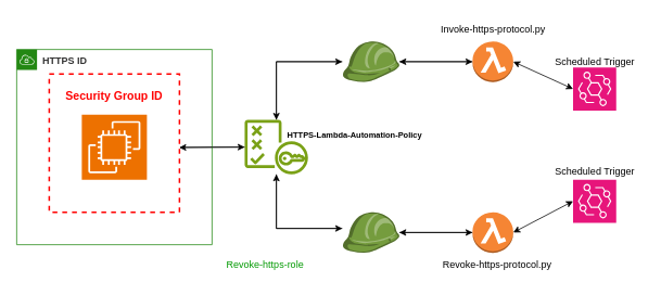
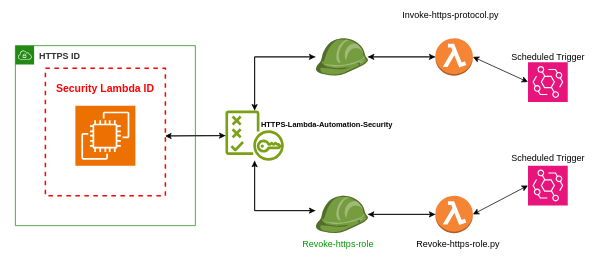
  <mxCell id="0" />
  <mxCell id="1" parent="0" />
  <mxCell id="2" value="" style="sketch=0;points=[[0,0,0],[0.25,0,0],[0.5,0,0],[0.75,0,0],[1,0,0],[0,1,0],[0.25,1,0],[0.5,1,0],[0.75,1,0],[1,1,0],[0,0.25,0],[0,0.5,0],[0,0.75,0],[1,0.25,0],[1,0.5,0],[1,0.75,0]];outlineConnect=0;fontColor=#232F3E;fillColor=#ED7100;strokeColor=#ffffff;dashed=0;verticalLabelPosition=bottom;verticalAlign=top;align=center;html=1;fontSize=12;fontStyle=0;aspect=fixed;shape=mxgraph.aws4.resourceIcon;resIcon=mxgraph.aws4.ec2;" vertex="1" parent="1"><mxGeometry x="100" y="140" width="80" height="80" as="geometry" /></mxCell>
  <mxCell id="3" style="edgeStyle=orthogonalEdgeStyle;rounded=0;orthogonalLoop=1;jettySize=auto;html=1;exitX=1.009;exitY=0.531;exitDx=0;exitDy=0;exitPerimeter=0;" edge="1" parent="1" source="4" target="8"><mxGeometry relative="1" as="geometry" /></mxCell>
- <mxCell id="4" value="&lt;h3&gt;&lt;font color=&quot;#ff0000&quot;&gt;Security Group ID&lt;/font&gt;&lt;/h3&gt;" style="fontStyle=0;verticalAlign=top;align=center;spacingTop=-2;fillColor=none;rounded=0;whiteSpace=wrap;html=1;strokeColor=#FF0000;strokeWidth=2;dashed=1;container=1;collapsible=0;expand=0;recursiveResize=0;" vertex="1" parent="1"><mxGeometry x="60" y="90" width="160" height="170" as="geometry" /></mxCell>
+ <mxCell id="4" value="&lt;h3&gt;&lt;font color=&quot;#ff0000&quot;&gt;Security Lambda ID&lt;/font&gt;&lt;/h3&gt;" style="fontStyle=0;verticalAlign=top;align=center;spacingTop=-2;fillColor=none;rounded=0;whiteSpace=wrap;html=1;strokeColor=#FF0000;strokeWidth=2;dashed=1;container=1;collapsible=0;expand=0;recursiveResize=0;" vertex="1" parent="1"><mxGeometry x="60" y="90" width="160" height="170" as="geometry" /></mxCell>
  <mxCell id="5" value="&lt;b&gt;&lt;font color=&quot;#333333&quot;&gt;HTTPS ID&lt;/font&gt;&lt;/b&gt;" style="points=[[0,0],[0.25,0],[0.5,0],[0.75,0],[1,0],[1,0.25],[1,0.5],[1,0.75],[1,1],[0.75,1],[0.5,1],[0.25,1],[0,1],[0,0.75],[0,0.5],[0,0.25]];outlineConnect=0;gradientColor=none;html=1;whiteSpace=wrap;fontSize=12;fontStyle=0;container=1;pointerEvents=0;collapsible=0;recursiveResize=0;shape=mxgraph.aws4.group;grIcon=mxgraph.aws4.group_vpc;strokeColor=#248814;fillColor=none;verticalAlign=top;align=left;spacingLeft=30;fontColor=#AAB7B8;dashed=0;" vertex="1" parent="1"><mxGeometry x="20" y="60" width="240" height="240" as="geometry" /></mxCell>
  <mxCell id="6" style="edgeStyle=orthogonalEdgeStyle;rounded=0;orthogonalLoop=1;jettySize=auto;html=1;" edge="1" parent="1" source="8" target="14"><mxGeometry relative="1" as="geometry"><Array as="points"><mxPoint x="339" y="280" /></Array></mxGeometry></mxCell>
  <mxCell id="7" style="edgeStyle=orthogonalEdgeStyle;rounded=0;orthogonalLoop=1;jettySize=auto;html=1;" edge="1" parent="1" source="8" target="12"><mxGeometry relative="1" as="geometry"><Array as="points"><mxPoint x="339" y="75" /></Array></mxGeometry></mxCell>
  <mxCell id="8" value="" style="sketch=0;outlineConnect=0;fontColor=#232F3E;gradientColor=none;fillColor=#7AA116;strokeColor=none;dashed=0;verticalLabelPosition=bottom;verticalAlign=top;align=center;html=1;fontSize=12;fontStyle=0;aspect=fixed;pointerEvents=1;shape=mxgraph.aws4.policy;" vertex="1" parent="1"><mxGeometry x="300" y="146.5" width="78" height="67" as="geometry" /></mxCell>
- <mxCell id="9" value="&lt;h5&gt;HTTPS-Lambda-Automation-Policy&lt;/h5&gt;" style="text;html=1;align=center;verticalAlign=middle;resizable=0;points=[];autosize=1;strokeColor=none;fillColor=none;" vertex="1" parent="1"><mxGeometry x="340" y="135" width="190" height="60" as="geometry" /></mxCell>
+ <mxCell id="9" value="&lt;h5&gt;HTTPS-Lambda-Automation-Security&lt;/h5&gt;" style="text;html=1;align=center;verticalAlign=middle;resizable=0;points=[];autosize=1;strokeColor=none;fillColor=none;" vertex="1" parent="1"><mxGeometry x="340" y="135" width="190" height="60" as="geometry" /></mxCell>
  <mxCell id="10" style="edgeStyle=orthogonalEdgeStyle;rounded=0;orthogonalLoop=1;jettySize=auto;html=1;entryX=0.998;entryY=0.533;entryDx=0;entryDy=0;entryPerimeter=0;" edge="1" parent="1" source="8" target="4"><mxGeometry relative="1" as="geometry" /></mxCell>
  <mxCell id="11" style="edgeStyle=orthogonalEdgeStyle;rounded=0;orthogonalLoop=1;jettySize=auto;html=1;" edge="1" parent="1" source="12" target="8"><mxGeometry relative="1" as="geometry" /></mxCell>
  <mxCell id="12" value="" style="outlineConnect=0;dashed=0;verticalLabelPosition=bottom;verticalAlign=top;align=center;html=1;shape=mxgraph.aws3.role;fillColor=#759C3E;gradientColor=none;" vertex="1" parent="1"><mxGeometry x="420" y="50" width="70" height="50" as="geometry" /></mxCell>
  <mxCell id="13" style="edgeStyle=orthogonalEdgeStyle;rounded=0;orthogonalLoop=1;jettySize=auto;html=1;" edge="1" parent="1" source="14" target="8"><mxGeometry relative="1" as="geometry"><Array as="points"><mxPoint x="339" y="280" /></Array></mxGeometry></mxCell>
  <mxCell id="14" value="" style="outlineConnect=0;dashed=0;verticalLabelPosition=bottom;verticalAlign=top;align=center;html=1;shape=mxgraph.aws3.role;fillColor=#759C3E;gradientColor=none;" vertex="1" parent="1"><mxGeometry x="420" y="260" width="70" height="50" as="geometry" /></mxCell>
- <mxCell id="15" value="Revoke-https-role" style="text;html=1;align=center;verticalAlign=middle;resizable=0;points=[];autosize=1;strokeColor=none;fillColor=none;fontColor=#009900;" vertex="1" parent="1"><mxGeometry x="265" y="310" width="120" height="30" as="geometry" /></mxCell>
+ <mxCell id="15" value="Revoke-https-role" style="text;html=1;align=center;verticalAlign=middle;resizable=0;points=[];autosize=1;strokeColor=none;fillColor=none;fontColor=#009900;" vertex="1" parent="1"><mxGeometry x="390" y="310" width="120" height="30" as="geometry" /></mxCell>
  <mxCell id="16" style="edgeStyle=orthogonalEdgeStyle;rounded=0;orthogonalLoop=1;jettySize=auto;html=1;" edge="1" parent="1" source="17" target="12"><mxGeometry relative="1" as="geometry" /></mxCell>
  <mxCell id="17" value="" style="outlineConnect=0;dashed=0;verticalLabelPosition=bottom;verticalAlign=top;align=center;html=1;shape=mxgraph.aws3.lambda_function;fillColor=#F58534;gradientColor=none;" vertex="1" parent="1"><mxGeometry x="580" y="50" width="50" height="50" as="geometry" /></mxCell>
  <mxCell id="18" style="edgeStyle=orthogonalEdgeStyle;rounded=0;orthogonalLoop=1;jettySize=auto;html=1;" edge="1" parent="1" source="19"><mxGeometry relative="1" as="geometry"><mxPoint x="490" y="285" as="targetPoint" /></mxGeometry></mxCell>
  <mxCell id="19" value="" style="outlineConnect=0;dashed=0;verticalLabelPosition=bottom;verticalAlign=top;align=center;html=1;shape=mxgraph.aws3.lambda_function;fillColor=#F58534;gradientColor=none;" vertex="1" parent="1"><mxGeometry x="580" y="260" width="50" height="50" as="geometry" /></mxCell>
- <mxCell id="20" value="Invoke-https-protocol.py" style="text;html=1;align=center;verticalAlign=middle;resizable=0;points=[];autosize=1;strokeColor=none;fillColor=none;" vertex="1" parent="1"><mxGeometry x="530" y="20" width="150" height="30" as="geometry" /></mxCell>
- <mxCell id="21" value="Revoke-https-protocol.py" style="text;html=1;align=center;verticalAlign=middle;resizable=0;points=[];autosize=1;strokeColor=none;fillColor=none;" vertex="1" parent="1"><mxGeometry x="530" y="310" width="160" height="30" as="geometry" /></mxCell>
+ <mxCell id="20" value="Invoke-https-protocol.py" style="text;html=1;align=center;verticalAlign=middle;resizable=0;points=[];autosize=1;strokeColor=none;fillColor=none;" vertex="1" parent="1"><mxGeometry x="525" y="5" width="150" height="30" as="geometry" /></mxCell>
+ <mxCell id="21" value="Revoke-https-role.py" style="text;html=1;align=center;verticalAlign=middle;resizable=0;points=[];autosize=1;strokeColor=none;fillColor=none;" vertex="1" parent="1"><mxGeometry x="530" y="310" width="160" height="30" as="geometry" /></mxCell>
  <mxCell id="22" style="edgeStyle=orthogonalEdgeStyle;rounded=0;orthogonalLoop=1;jettySize=auto;html=1;entryX=0;entryY=0.5;entryDx=0;entryDy=0;entryPerimeter=0;" edge="1" parent="1" source="14" target="19"><mxGeometry relative="1" as="geometry" /></mxCell>
  <mxCell id="23" style="edgeStyle=orthogonalEdgeStyle;rounded=0;orthogonalLoop=1;jettySize=auto;html=1;entryX=0;entryY=0.5;entryDx=0;entryDy=0;entryPerimeter=0;" edge="1" parent="1" source="12" target="17"><mxGeometry relative="1" as="geometry" /></mxCell>
  <mxCell id="24" value="" style="sketch=0;points=[[0,0,0],[0.25,0,0],[0.5,0,0],[0.75,0,0],[1,0,0],[0,1,0],[0.25,1,0],[0.5,1,0],[0.75,1,0],[1,1,0],[0,0.25,0],[0,0.5,0],[0,0.75,0],[1,0.25,0],[1,0.5,0],[1,0.75,0]];outlineConnect=0;fontColor=#232F3E;fillColor=#E7157B;strokeColor=#ffffff;dashed=0;verticalLabelPosition=bottom;verticalAlign=top;align=center;html=1;fontSize=12;fontStyle=0;aspect=fixed;shape=mxgraph.aws4.resourceIcon;resIcon=mxgraph.aws4.eventbridge;" vertex="1" parent="1"><mxGeometry x="703.5" y="82" width="53" height="53" as="geometry" /></mxCell>
  <mxCell id="25" value="" style="sketch=0;points=[[0,0,0],[0.25,0,0],[0.5,0,0],[0.75,0,0],[1,0,0],[0,1,0],[0.25,1,0],[0.5,1,0],[0.75,1,0],[1,1,0],[0,0.25,0],[0,0.5,0],[0,0.75,0],[1,0.25,0],[1,0.5,0],[1,0.75,0]];outlineConnect=0;fontColor=#232F3E;fillColor=#E7157B;strokeColor=#ffffff;dashed=0;verticalLabelPosition=bottom;verticalAlign=top;align=center;html=1;fontSize=12;fontStyle=0;aspect=fixed;shape=mxgraph.aws4.resourceIcon;resIcon=mxgraph.aws4.eventbridge;" vertex="1" parent="1"><mxGeometry x="703.5" y="220" width="53" height="53" as="geometry" /></mxCell>
  <mxCell id="26" value="Scheduled Trigger" style="text;html=1;align=center;verticalAlign=middle;resizable=0;points=[];autosize=1;strokeColor=none;fillColor=none;" vertex="1" parent="1"><mxGeometry x="670" y="60" width="120" height="30" as="geometry" /></mxCell>
  <mxCell id="27" value="Scheduled Trigger" style="text;html=1;align=center;verticalAlign=middle;resizable=0;points=[];autosize=1;strokeColor=none;fillColor=none;" vertex="1" parent="1"><mxGeometry x="670" y="195" width="120" height="30" as="geometry" /></mxCell>
  <mxCell id="28" value="" style="endArrow=classic;startArrow=classic;html=1;rounded=0;exitX=1;exitY=0.5;exitDx=0;exitDy=0;exitPerimeter=0;entryX=0;entryY=0.5;entryDx=0;entryDy=0;entryPerimeter=0;" edge="1" parent="1" source="17" target="24"><mxGeometry width="50" height="50" relative="1" as="geometry"><mxPoint x="550" y="160" as="sourcePoint" /><mxPoint x="600" y="110" as="targetPoint" /></mxGeometry></mxCell>
  <mxCell id="29" value="" style="endArrow=classic;startArrow=classic;html=1;rounded=0;exitX=1;exitY=0.5;exitDx=0;exitDy=0;exitPerimeter=0;entryX=0;entryY=0.5;entryDx=0;entryDy=0;entryPerimeter=0;" edge="1" parent="1" source="19" target="25"><mxGeometry width="50" height="50" relative="1" as="geometry"><mxPoint x="606" y="220" as="sourcePoint" /><mxPoint x="680" y="245" as="targetPoint" /></mxGeometry></mxCell>
